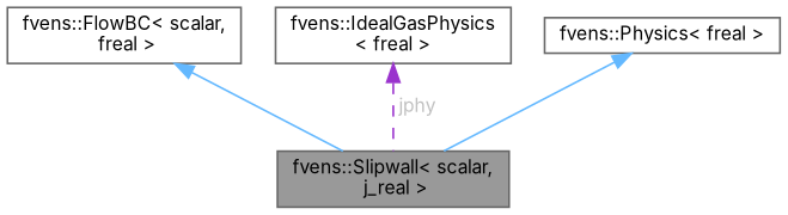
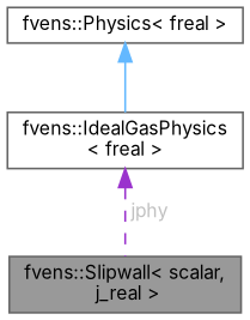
  digraph {
    fontname=Inter
    node [color=gray40 fillcolor=white fontname=Inter fontsize=10 shape=box style=filled]
    edge [color=steelblue1 dir=back fontname=Inter fontsize=10 labelfontname=Helvetica labelfontsize=10 style=solid]
    n1 [fillcolor=grey60 fontcolor=black height=0.2 label="fvens::Slipwall\< scalar,\l j_real \>" width=0.4]
-   n2 [height=0.2 label="fvens::FlowBC\< scalar,\l freal \>" width=0.4]
    n3 [height=0.2 label="fvens::IdealGasPhysics\l\< freal \>" width=0.4]
    n4 [height=0.2 label="fvens::Physics\< freal \>" width=0.4]
-   n2 -> n1
    n3 -> n1 [color=darkorchid3 fontcolor=grey label=" jphy" style=dashed]
-   n4 -> n1
+   n4 -> n3
  }
